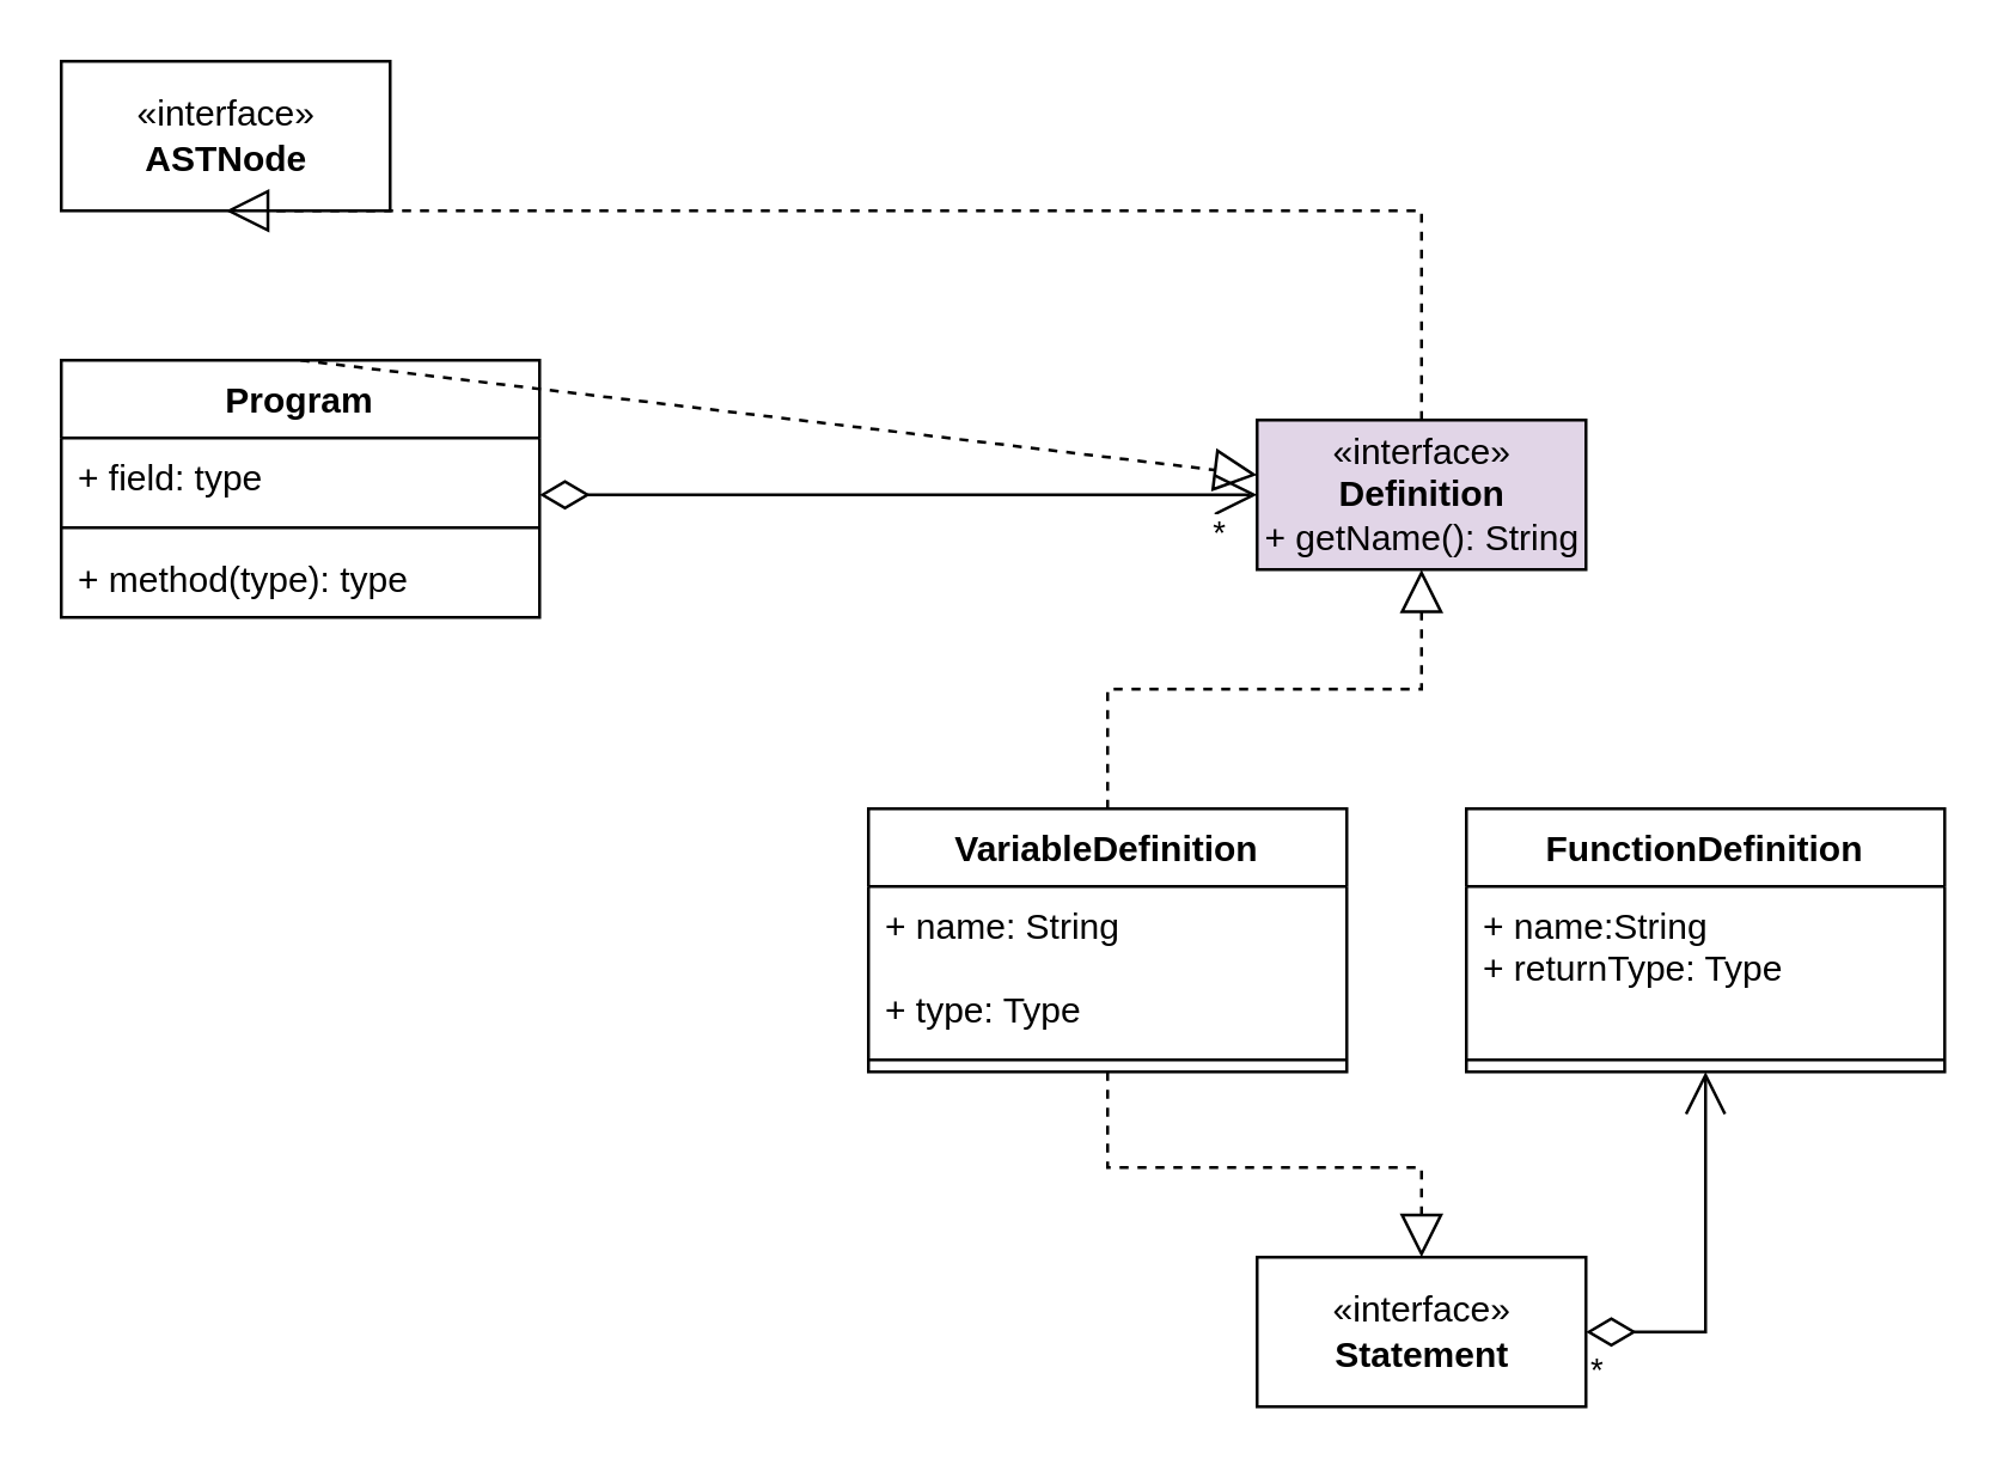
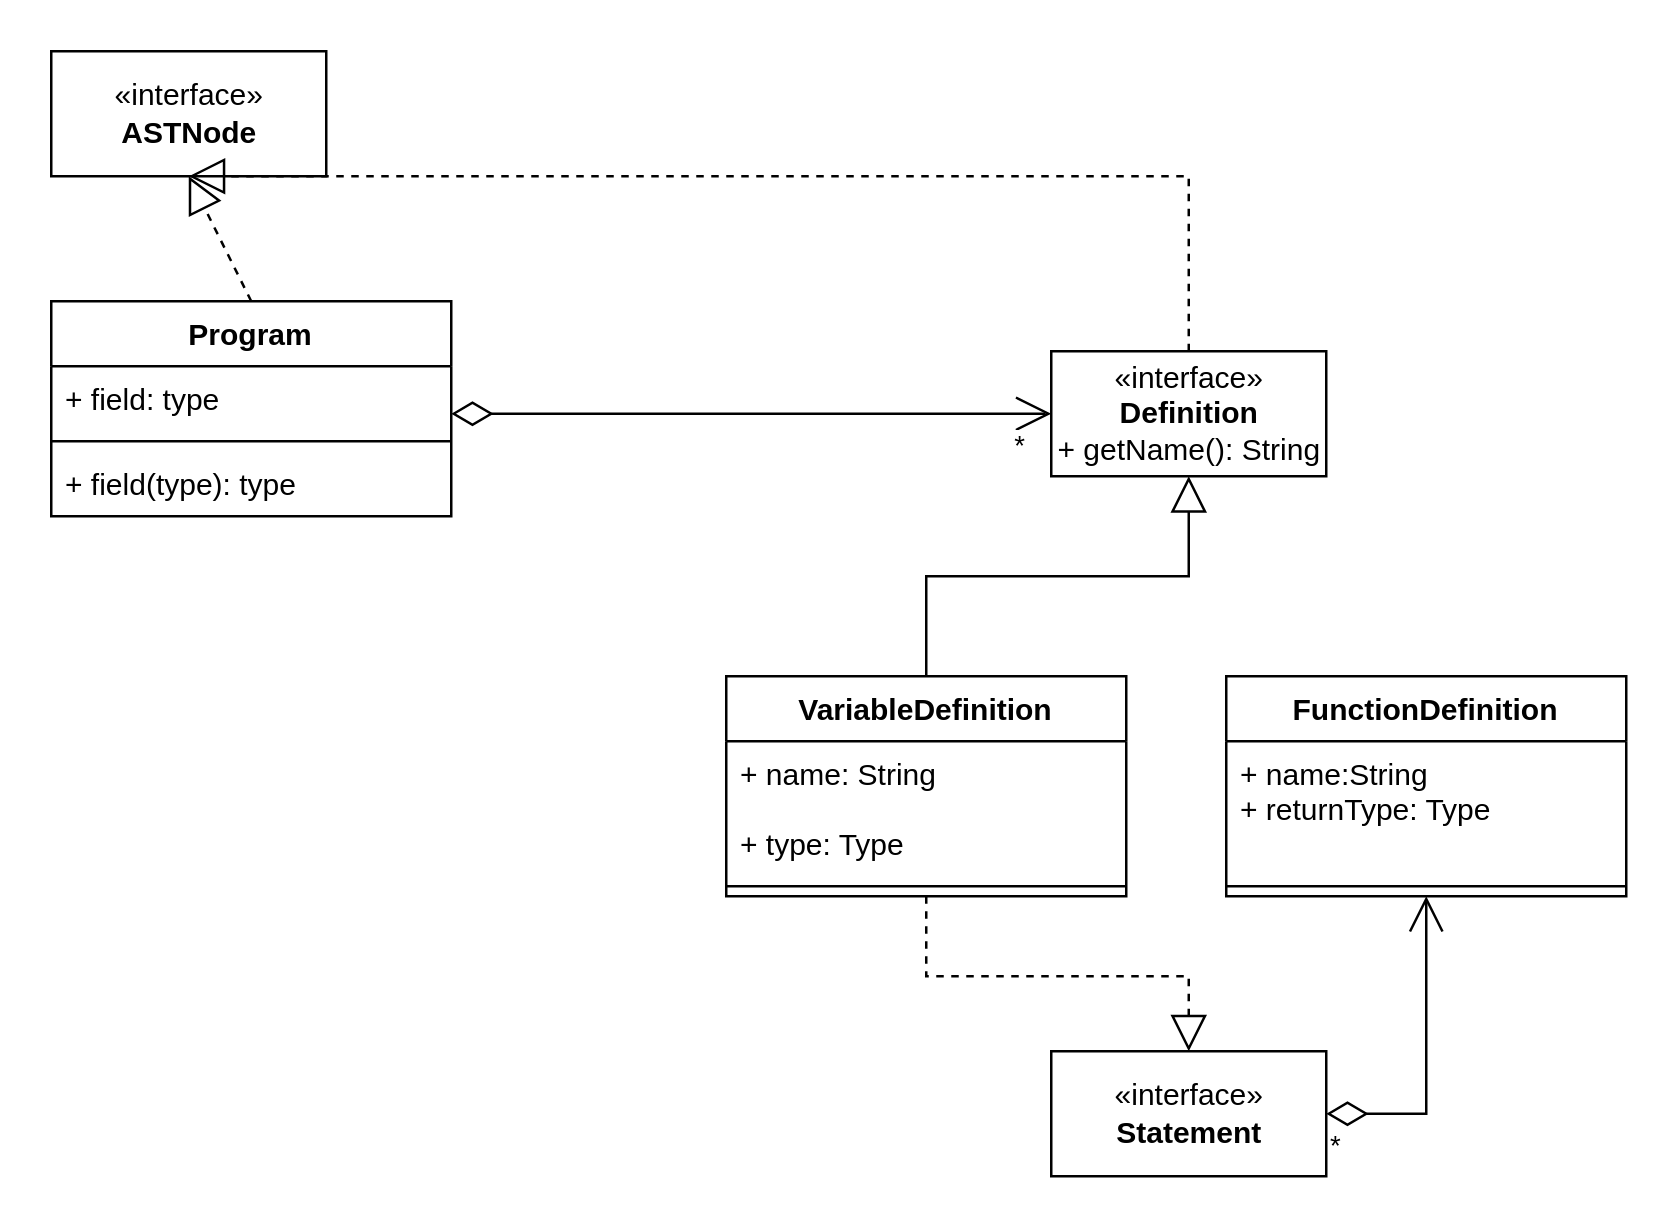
  <mxCell id="0" />
  <mxCell id="1" parent="0" />
  <mxCell id="2" value="Program" style="swimlane;fontStyle=1;align=center;verticalAlign=top;childLayout=stackLayout;horizontal=1;startSize=26;horizontalStack=0;resizeParent=1;resizeParentMax=0;resizeLast=0;collapsible=1;marginBottom=0;" vertex="1" parent="1"><mxGeometry x="20" y="120" width="160" height="86" as="geometry" /></mxCell>
  <mxCell id="3" value="+ field: type" style="text;strokeColor=none;fillColor=none;align=left;verticalAlign=top;spacingLeft=4;spacingRight=4;overflow=hidden;rotatable=0;points=[[0,0.5],[1,0.5]];portConstraint=eastwest;" vertex="1" parent="2"><mxGeometry y="26" width="160" height="26" as="geometry" /></mxCell>
  <mxCell id="4" value="" style="line;strokeWidth=1;fillColor=none;align=left;verticalAlign=middle;spacingTop=-1;spacingLeft=3;spacingRight=3;rotatable=0;labelPosition=right;points=[];portConstraint=eastwest;" vertex="1" parent="2"><mxGeometry y="52" width="160" height="8" as="geometry" /></mxCell>
- <mxCell id="5" value="+ method(type): type" style="text;strokeColor=none;fillColor=none;align=left;verticalAlign=top;spacingLeft=4;spacingRight=4;overflow=hidden;rotatable=0;points=[[0,0.5],[1,0.5]];portConstraint=eastwest;" vertex="1" parent="2"><mxGeometry y="60" width="160" height="26" as="geometry" /></mxCell>
+ <mxCell id="5" value="+ field(type): type" style="text;strokeColor=none;fillColor=none;align=left;verticalAlign=top;spacingLeft=4;spacingRight=4;overflow=hidden;rotatable=0;points=[[0,0.5],[1,0.5]];portConstraint=eastwest;" vertex="1" parent="2"><mxGeometry y="60" width="160" height="26" as="geometry" /></mxCell>
  <mxCell id="6" value="«interface»&lt;br&gt;&lt;div&gt;&lt;b&gt;ASTNode&lt;/b&gt;&lt;/div&gt;" style="html=1;" vertex="1" parent="1"><mxGeometry x="20" y="20" width="110" height="50" as="geometry" /></mxCell>
- <mxCell id="7" value="" style="endArrow=block;dashed=1;endFill=0;endSize=12;html=1;rounded=0;exitX=0.5;exitY=0;exitDx=0;exitDy=0;" edge="1" parent="1" source="2" target="17"><mxGeometry width="160" relative="1" as="geometry"><mxPoint x="20" y="230" as="sourcePoint" /><mxPoint x="180" y="230" as="targetPoint" /></mxGeometry></mxCell>
+ <mxCell id="7" value="" style="endArrow=block;dashed=1;endFill=0;endSize=12;html=1;rounded=0;entryX=0.5;entryY=1;entryDx=0;entryDy=0;exitX=0.5;exitY=0;exitDx=0;exitDy=0;" edge="1" parent="1" source="2" target="6"><mxGeometry width="160" relative="1" as="geometry"><mxPoint x="20" y="230" as="sourcePoint" /><mxPoint x="180" y="230" as="targetPoint" /></mxGeometry></mxCell>
  <mxCell id="8" value="" style="endArrow=block;dashed=1;endFill=0;endSize=12;html=1;rounded=0;entryX=0.5;entryY=1;entryDx=0;entryDy=0;exitX=0.5;exitY=0;exitDx=0;exitDy=0;" edge="1" parent="1" target="6"><mxGeometry width="160" relative="1" as="geometry"><mxPoint x="475" y="140" as="sourcePoint" /><mxPoint x="340" y="240" as="targetPoint" /><Array as="points"><mxPoint x="475" y="70" /><mxPoint x="100" y="70" /></Array></mxGeometry></mxCell>
  <mxCell id="9" value="" style="endArrow=open;html=1;endSize=12;startArrow=diamondThin;startSize=14;startFill=0;edgeStyle=orthogonalEdgeStyle;rounded=0;entryX=0;entryY=0.5;entryDx=0;entryDy=0;" edge="1" parent="1"><mxGeometry x="0.25" y="115" relative="1" as="geometry"><mxPoint x="180" y="165" as="sourcePoint" /><mxPoint x="420" y="165" as="targetPoint" /><mxPoint as="offset" /></mxGeometry></mxCell>
  <mxCell id="10" value="*" style="edgeLabel;resizable=0;html=1;align=right;verticalAlign=top;" connectable="0" vertex="1" parent="9"><mxGeometry x="1" relative="1" as="geometry"><mxPoint x="-10" as="offset" /></mxGeometry></mxCell>
  <mxCell id="11" value="VariableDefinition" style="swimlane;fontStyle=1;align=center;verticalAlign=top;childLayout=stackLayout;horizontal=1;startSize=26;horizontalStack=0;resizeParent=1;resizeParentMax=0;resizeLast=0;collapsible=1;marginBottom=0;" vertex="1" parent="1"><mxGeometry x="290" y="270" width="160" height="88" as="geometry" /></mxCell>
  <mxCell id="12" value="+ name: String    &#10;&#10;+ type: Type&#10;" style="text;strokeColor=none;fillColor=none;align=left;verticalAlign=top;spacingLeft=4;spacingRight=4;overflow=hidden;rotatable=0;points=[[0,0.5],[1,0.5]];portConstraint=eastwest;" vertex="1" parent="11"><mxGeometry y="26" width="160" height="54" as="geometry" /></mxCell>
  <mxCell id="13" value="" style="line;strokeWidth=1;fillColor=none;align=left;verticalAlign=middle;spacingTop=-1;spacingLeft=3;spacingRight=3;rotatable=0;labelPosition=right;points=[];portConstraint=eastwest;" vertex="1" parent="11"><mxGeometry y="80" width="160" height="8" as="geometry" /></mxCell>
  <mxCell id="14" value="FunctionDefinition" style="swimlane;fontStyle=1;align=center;verticalAlign=top;childLayout=stackLayout;horizontal=1;startSize=26;horizontalStack=0;resizeParent=1;resizeParentMax=0;resizeLast=0;collapsible=1;marginBottom=0;" vertex="1" parent="1"><mxGeometry x="490" y="270" width="160" height="88" as="geometry" /></mxCell>
  <mxCell id="15" value="+ name:String&#10;+ returnType: Type" style="text;strokeColor=none;fillColor=none;align=left;verticalAlign=top;spacingLeft=4;spacingRight=4;overflow=hidden;rotatable=0;points=[[0,0.5],[1,0.5]];portConstraint=eastwest;" vertex="1" parent="14"><mxGeometry y="26" width="160" height="54" as="geometry" /></mxCell>
  <mxCell id="16" value="" style="line;strokeWidth=1;fillColor=none;align=left;verticalAlign=middle;spacingTop=-1;spacingLeft=3;spacingRight=3;rotatable=0;labelPosition=right;points=[];portConstraint=eastwest;" vertex="1" parent="14"><mxGeometry y="80" width="160" height="8" as="geometry" /></mxCell>
- <mxCell id="17" value="«interface»&lt;br&gt;&lt;div&gt;&lt;b&gt;Definition&lt;br&gt;&lt;/b&gt;&lt;/div&gt;&lt;div&gt;+ getName(): String&lt;br&gt;&lt;/div&gt;" style="html=1;fillColor=#e1d5e7;" vertex="1" parent="1"><mxGeometry x="420" y="140" width="110" height="50" as="geometry" /></mxCell>
- <mxCell id="18" value="" style="endArrow=block;dashed=1;endFill=0;endSize=12;html=1;rounded=0;entryX=0.5;entryY=1;entryDx=0;entryDy=0;exitX=0.5;exitY=0;exitDx=0;exitDy=0;" edge="1" parent="1" source="11" target="17"><mxGeometry width="160" relative="1" as="geometry"><mxPoint x="190" y="250" as="sourcePoint" /><mxPoint x="350" y="250" as="targetPoint" /><Array as="points"><mxPoint x="370" y="230" /><mxPoint x="475" y="230" /></Array></mxGeometry></mxCell>
+ <mxCell id="17" value="«interface»&lt;br&gt;&lt;div&gt;&lt;b&gt;Definition&lt;br&gt;&lt;/b&gt;&lt;/div&gt;&lt;div&gt;+ getName(): String&lt;br&gt;&lt;/div&gt;" style="html=1;" vertex="1" parent="1"><mxGeometry x="420" y="140" width="110" height="50" as="geometry" /></mxCell>
+ <mxCell id="18" value="" style="endArrow=block;dashed=0;endFill=0;endSize=12;html=1;rounded=0;entryX=0.5;entryY=1;entryDx=0;entryDy=0;exitX=0.5;exitY=0;exitDx=0;exitDy=0;" edge="1" parent="1" source="11" target="17"><mxGeometry width="160" relative="1" as="geometry"><mxPoint x="190" y="250" as="sourcePoint" /><mxPoint x="350" y="250" as="targetPoint" /><Array as="points"><mxPoint x="370" y="230" /><mxPoint x="475" y="230" /></Array></mxGeometry></mxCell>
  <mxCell id="19" value="«interface»&lt;br&gt;&lt;b&gt;Statement&lt;/b&gt;" style="html=1;" vertex="1" parent="1"><mxGeometry x="420" y="420" width="110" height="50" as="geometry" /></mxCell>
  <mxCell id="20" value="" style="endArrow=block;dashed=1;endFill=0;endSize=12;html=1;rounded=0;exitX=0.5;exitY=1;exitDx=0;exitDy=0;entryX=0.5;entryY=0;entryDx=0;entryDy=0;" edge="1" parent="1" source="11" target="19"><mxGeometry width="160" relative="1" as="geometry"><mxPoint x="150" y="240" as="sourcePoint" /><mxPoint x="310" y="240" as="targetPoint" /><Array as="points"><mxPoint x="370" y="390" /><mxPoint x="475" y="390" /></Array></mxGeometry></mxCell>
  <mxCell id="21" value="" style="endArrow=open;html=1;endSize=12;startArrow=diamondThin;startSize=14;startFill=0;edgeStyle=orthogonalEdgeStyle;rounded=0;entryX=0.5;entryY=1;entryDx=0;entryDy=0;exitX=1;exitY=0.5;exitDx=0;exitDy=0;" edge="1" parent="1" source="19" target="14"><mxGeometry relative="1" as="geometry"><mxPoint x="150" y="240" as="sourcePoint" /><mxPoint x="310" y="240" as="targetPoint" /></mxGeometry></mxCell>
  <mxCell id="22" value="*" style="edgeLabel;resizable=0;html=1;align=left;verticalAlign=top;" connectable="0" vertex="1" parent="21"><mxGeometry x="-1" relative="1" as="geometry" /></mxCell>
